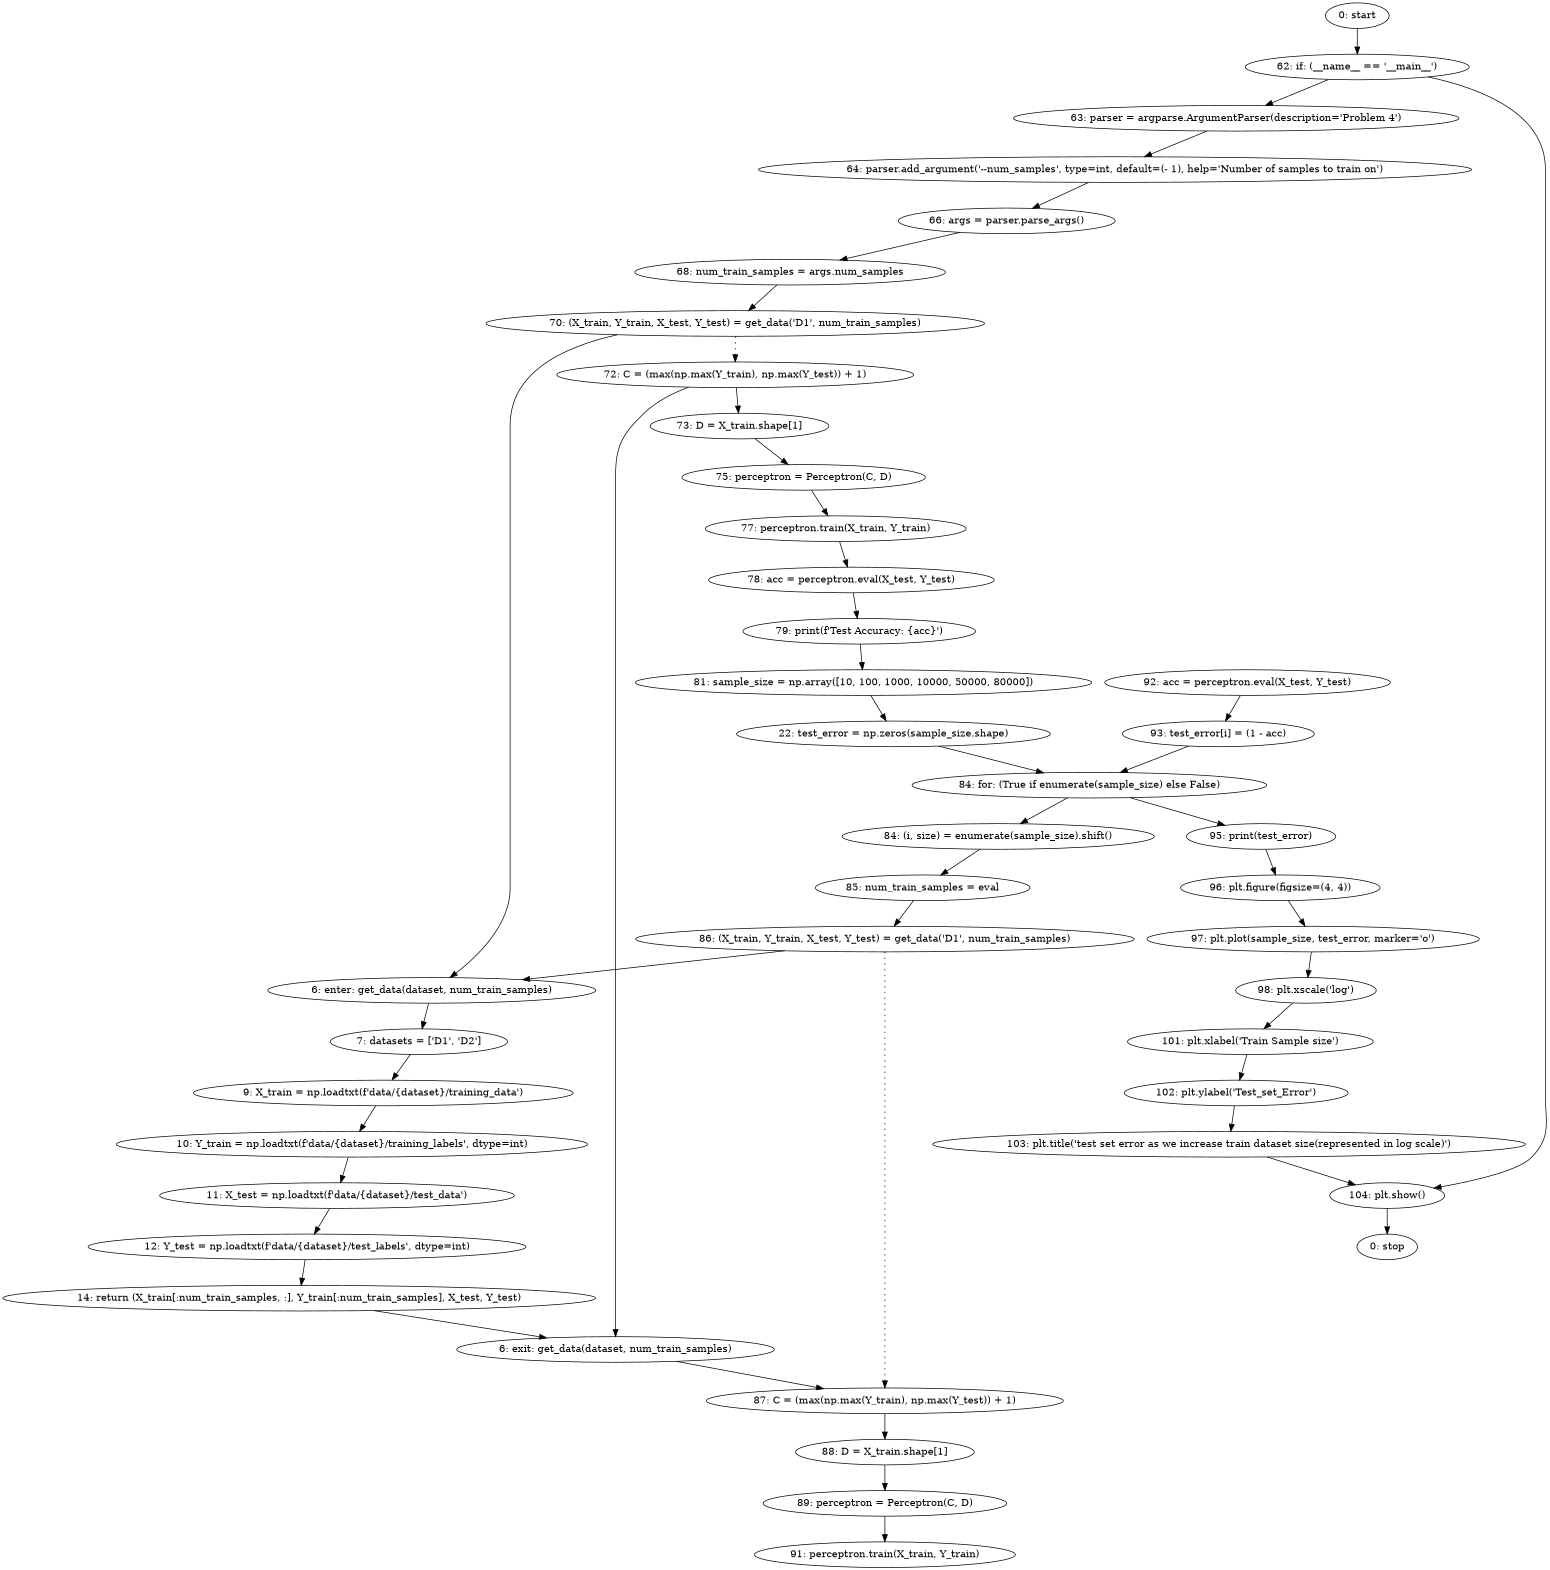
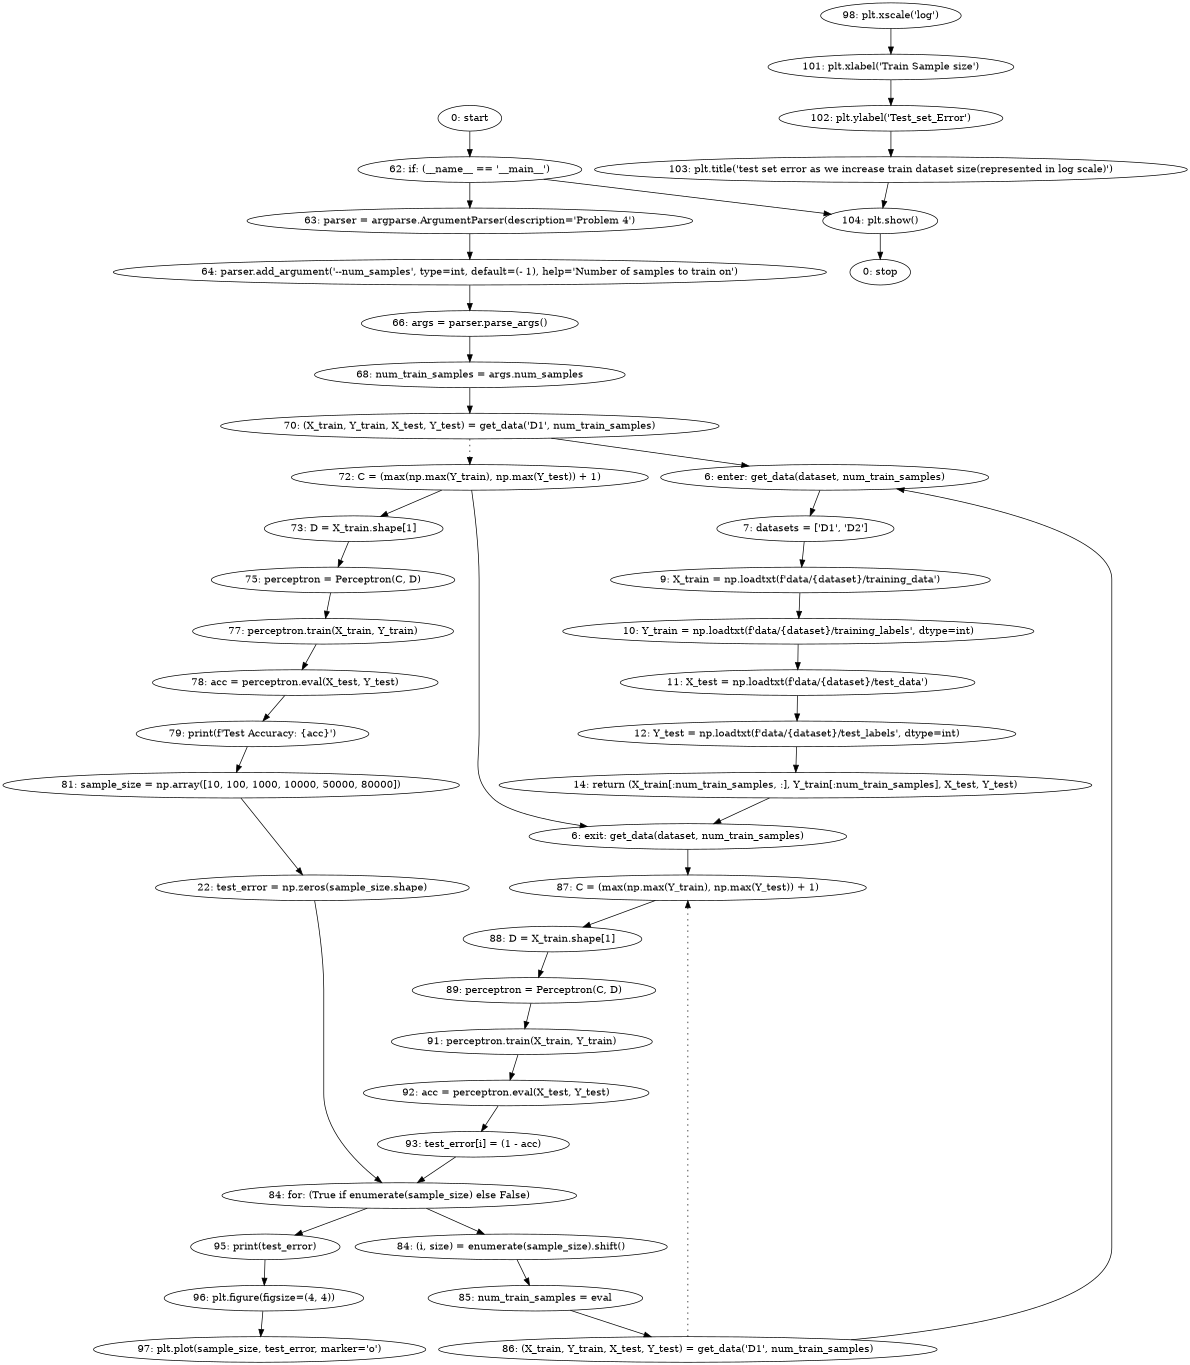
  strict digraph {
    n1 [label="0: start"]
    n2 [label="62: if: (__name__ == '__main__')"]
    n3 [label="63: parser = argparse.ArgumentParser(description='Problem 4')"]
    n4 [label="104: plt.show()"]
    n5 [label="64: parser.add_argument('--num_samples', type=int, default=(- 1), help='Number of samples to train on')"]
    n6 [label="0: stop"]
    n7 [label="66: args = parser.parse_args()"]
    n8 [label="6: enter: get_data(dataset, num_train_samples)"]
    n9 [label="7: datasets = ['D1', 'D2']"]
    n10 [label="9: X_train = np.loadtxt(f'data/{dataset}/training_data')"]
    n11 [label="10: Y_train = np.loadtxt(f'data/{dataset}/training_labels', dtype=int)"]
    n12 [label="11: X_test = np.loadtxt(f'data/{dataset}/test_data')"]
    n13 [label="70: (X_train, Y_train, X_test, Y_test) = get_data('D1', num_train_samples)"]
    n14 [label="72: C = (max(np.max(Y_train), np.max(Y_test)) + 1)"]
    n15 [label="73: D = X_train.shape[1]"]
    n16 [label="6: exit: get_data(dataset, num_train_samples)"]
    n17 [label="75: perceptron = Perceptron(C, D)"]
    n18 [label="77: perceptron.train(X_train, Y_train)"]
    n19 [label="86: (X_train, Y_train, X_test, Y_test) = get_data('D1', num_train_samples)"]
    n20 [label="87: C = (max(np.max(Y_train), np.max(Y_test)) + 1)"]
    n21 [label="88: D = X_train.shape[1]"]
    n22 [label="89: perceptron = Perceptron(C, D)"]
    n23 [label="91: perceptron.train(X_train, Y_train)"]
    n24 [label="14: return (X_train[:num_train_samples, :], Y_train[:num_train_samples], X_test, Y_test)"]
    n25 [label="12: Y_test = np.loadtxt(f'data/{dataset}/test_labels', dtype=int)"]
    n26 [label="68: num_train_samples = args.num_samples"]
    n27 [label="78: acc = perceptron.eval(X_test, Y_test)"]
    n28 [label="79: print(f'Test Accuracy: {acc}')"]
    n29 [label="81: sample_size = np.array([10, 100, 1000, 10000, 50000, 80000])"]
    n30 [label="22: test_error = np.zeros(sample_size.shape)"]
    n31 [label="84: for: (True if enumerate(sample_size) else False)"]
    n32 [label="84: (i, size) = enumerate(sample_size).shift()"]
    n33 [label="95: print(test_error)"]
    n34 [label="85: num_train_samples = eval"]
    n35 [label="96: plt.figure(figsize=(4, 4))"]
    n36 [label="97: plt.plot(sample_size, test_error, marker='o')"]
    n37 [label="98: plt.xscale('log')"]
    n38 [label="93: test_error[i] = (1 - acc)"]
    n39 [label="92: acc = perceptron.eval(X_test, Y_test)"]
    n40 [label="101: plt.xlabel('Train Sample size')"]
    n41 [label="102: plt.ylabel('Test_set_Error')"]
    n42 [label="103: plt.title('test set error as we increase train dataset size(represented in log scale)')"]
    n1 -> n2
    n2 -> n3
    n2 -> n4
    n3 -> n5
    n4 -> n6
    n5 -> n7
    n7 -> n26
    n8 -> n9
    n9 -> n10
    n10 -> n11
    n11 -> n12
    n12 -> n25
    n13 -> n8
    n13 -> n14 [style=dotted weight=100]
    n14 -> n15
    n14 -> n16
    n15 -> n17
    n16 -> n20
    n17 -> n18
    n18 -> n27
    n19 -> n8
    n19 -> n20 [style=dotted weight=100]
    n20 -> n21
    n21 -> n22
    n22 -> n23
+   n23 -> n39
    n24 -> n16
    n25 -> n24
    n26 -> n13
    n27 -> n28
    n28 -> n29
    n29 -> n30
    n30 -> n31
    n31 -> n32
    n31 -> n33
    n32 -> n34
    n33 -> n35
    n34 -> n19
    n35 -> n36
-   n36 -> n37
    n37 -> n40
    n38 -> n31
    n39 -> n38
    n40 -> n41
    n41 -> n42
    n42 -> n4
  }
